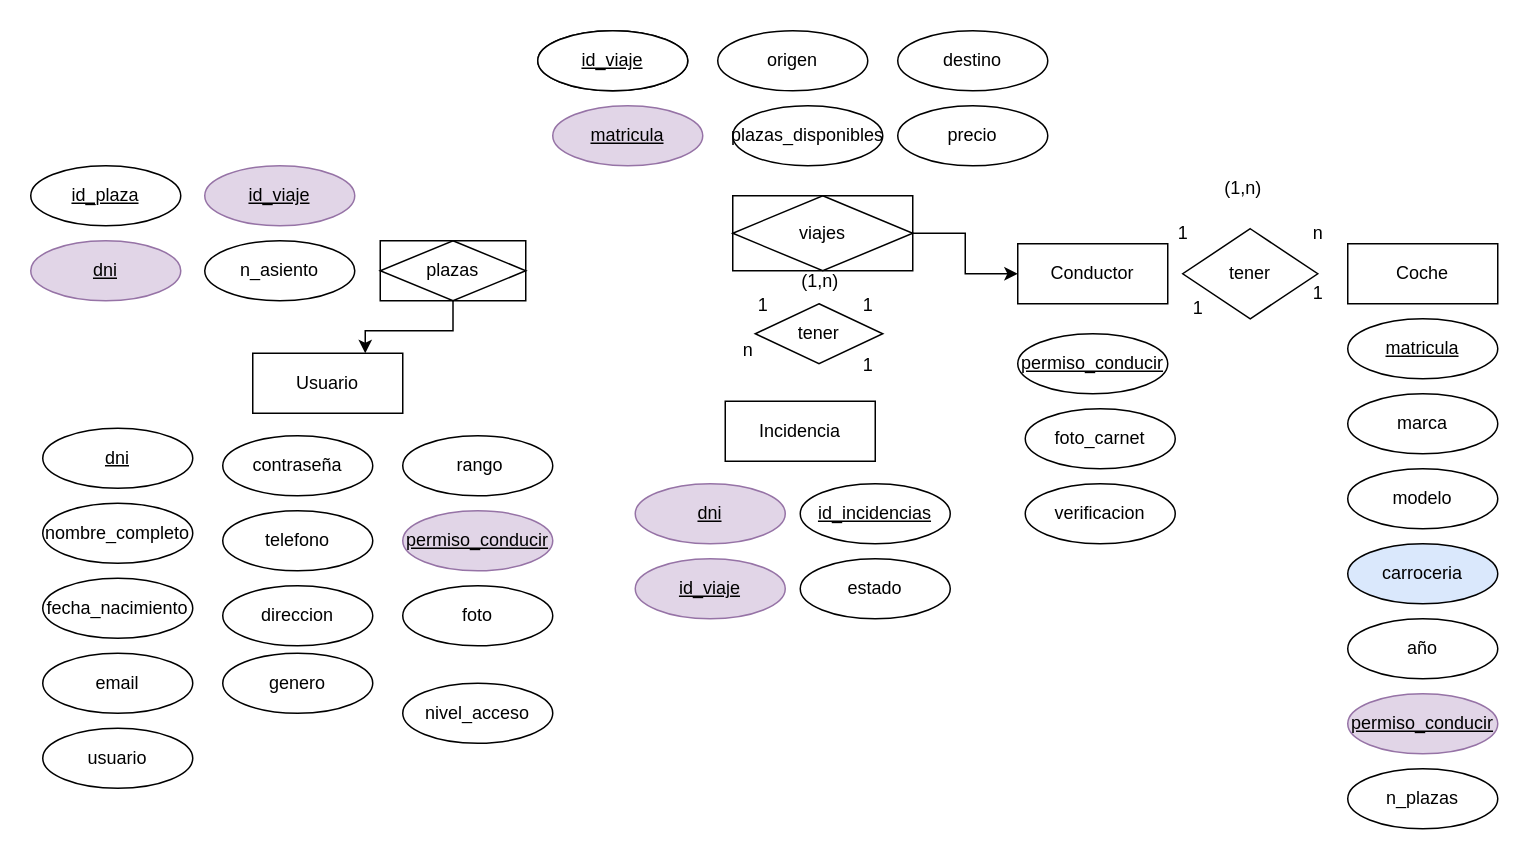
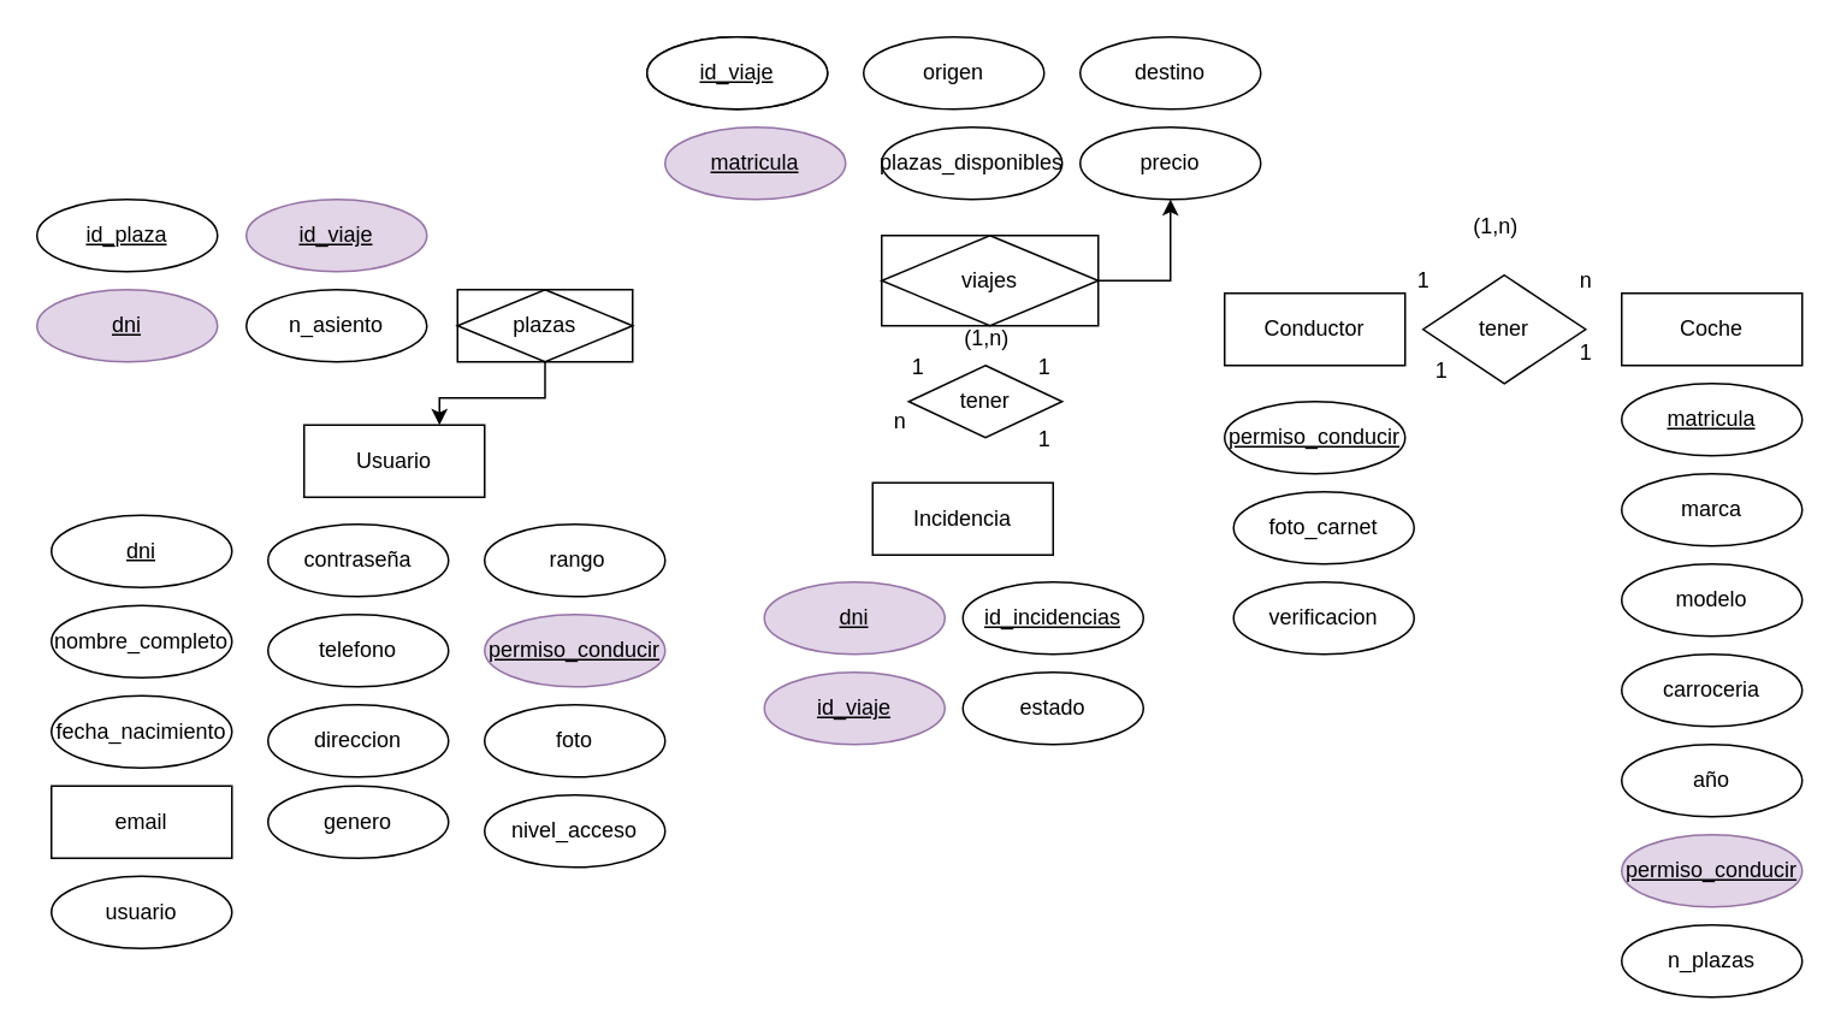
  <mxCell id="0" />
  <mxCell id="1" parent="0" />
  <mxCell id="2" value="Usuario" style="whiteSpace=wrap;html=1;align=center;" parent="1" vertex="1"><mxGeometry x="168" y="235" width="100" height="40" as="geometry" /></mxCell>
  <mxCell id="3" value="Conductor" style="whiteSpace=wrap;html=1;align=center;" parent="1" vertex="1"><mxGeometry x="678" y="162" width="100" height="40" as="geometry" /></mxCell>
  <mxCell id="4" value="nombre_completo" style="ellipse;whiteSpace=wrap;html=1;align=center;" parent="1" vertex="1"><mxGeometry x="28" y="335" width="100" height="40" as="geometry" /></mxCell>
  <mxCell id="5" value="dni" style="ellipse;whiteSpace=wrap;html=1;align=center;fontStyle=4;" parent="1" vertex="1"><mxGeometry x="28" y="285" width="100" height="40" as="geometry" /></mxCell>
  <mxCell id="6" value="fecha_nacimiento" style="ellipse;whiteSpace=wrap;html=1;align=center;" parent="1" vertex="1"><mxGeometry x="28" y="385" width="100" height="40" as="geometry" /></mxCell>
- <mxCell id="7" value="email" style="ellipse;whiteSpace=wrap;html=1;align=center;" parent="1" vertex="1"><mxGeometry x="28" y="435" width="100" height="40" as="geometry" /></mxCell>
+ <mxCell id="7" value="email" style="whiteSpace=wrap;html=1;align=center;rounded=0;" parent="1" vertex="1"><mxGeometry x="28" y="435" width="100" height="40" as="geometry" /></mxCell>
  <mxCell id="8" value="usuario" style="ellipse;whiteSpace=wrap;html=1;align=center;" parent="1" vertex="1"><mxGeometry x="28" y="485" width="100" height="40" as="geometry" /></mxCell>
  <mxCell id="9" value="contraseña" style="ellipse;whiteSpace=wrap;html=1;align=center;" parent="1" vertex="1"><mxGeometry x="148" y="290" width="100" height="40" as="geometry" /></mxCell>
  <mxCell id="10" value="telefono" style="ellipse;whiteSpace=wrap;html=1;align=center;" parent="1" vertex="1"><mxGeometry x="148" y="340" width="100" height="40" as="geometry" /></mxCell>
  <mxCell id="11" value="direccion" style="ellipse;whiteSpace=wrap;html=1;align=center;" parent="1" vertex="1"><mxGeometry x="148" y="390" width="100" height="40" as="geometry" /></mxCell>
  <mxCell id="12" value="genero" style="ellipse;whiteSpace=wrap;html=1;align=center;" parent="1" vertex="1"><mxGeometry x="148" y="435" width="100" height="40" as="geometry" /></mxCell>
  <mxCell id="13" value="&amp;nbsp;rango" style="ellipse;whiteSpace=wrap;html=1;align=center;" parent="1" vertex="1"><mxGeometry x="268" y="290" width="100" height="40" as="geometry" /></mxCell>
  <mxCell id="14" value="permiso_conducir" style="ellipse;whiteSpace=wrap;html=1;align=center;fontStyle=4;fillColor=#e1d5e7;strokeColor=#9673a6;" parent="1" vertex="1"><mxGeometry x="268" y="340" width="100" height="40" as="geometry" /></mxCell>
  <mxCell id="15" value="permiso_conducir" style="ellipse;whiteSpace=wrap;html=1;align=center;fontStyle=4;" parent="1" vertex="1"><mxGeometry x="678" y="222" width="100" height="40" as="geometry" /></mxCell>
  <mxCell id="16" value="verificacion" style="ellipse;whiteSpace=wrap;html=1;align=center;" parent="1" vertex="1"><mxGeometry x="683" y="322" width="100" height="40" as="geometry" /></mxCell>
  <mxCell id="17" value="marca" style="ellipse;whiteSpace=wrap;html=1;align=center;" parent="1" vertex="1"><mxGeometry x="898" y="262" width="100" height="40" as="geometry" /></mxCell>
  <mxCell id="18" value="modelo" style="ellipse;whiteSpace=wrap;html=1;align=center;" parent="1" vertex="1"><mxGeometry x="898" y="312" width="100" height="40" as="geometry" /></mxCell>
- <mxCell id="19" value="carroceria" style="ellipse;whiteSpace=wrap;html=1;align=center;fillColor=#dae8fc;" parent="1" vertex="1"><mxGeometry x="898" y="362" width="100" height="40" as="geometry" /></mxCell>
+ <mxCell id="19" value="carroceria" style="ellipse;whiteSpace=wrap;html=1;align=center;" parent="1" vertex="1"><mxGeometry x="898" y="362" width="100" height="40" as="geometry" /></mxCell>
  <mxCell id="20" value="año" style="ellipse;whiteSpace=wrap;html=1;align=center;" parent="1" vertex="1"><mxGeometry x="898" y="412" width="100" height="40" as="geometry" /></mxCell>
  <mxCell id="21" value="matricula" style="ellipse;whiteSpace=wrap;html=1;align=center;fontStyle=4;" parent="1" vertex="1"><mxGeometry x="898" y="212" width="100" height="40" as="geometry" /></mxCell>
  <mxCell id="22" value="Coche" style="whiteSpace=wrap;html=1;align=center;" parent="1" vertex="1"><mxGeometry x="898" y="162" width="100" height="40" as="geometry" /></mxCell>
  <mxCell id="23" value="permiso_conducir" style="ellipse;whiteSpace=wrap;html=1;align=center;fontStyle=4;fillColor=#e1d5e7;strokeColor=#9673a6;" parent="1" vertex="1"><mxGeometry x="898" y="462" width="100" height="40" as="geometry" /></mxCell>
  <mxCell id="24" value="foto" style="ellipse;whiteSpace=wrap;html=1;align=center;" parent="1" vertex="1"><mxGeometry x="268" y="390" width="100" height="40" as="geometry" /></mxCell>
  <mxCell id="25" value="foto_carnet" style="ellipse;whiteSpace=wrap;html=1;align=center;" parent="1" vertex="1"><mxGeometry x="683" y="272" width="100" height="40" as="geometry" /></mxCell>
  <mxCell id="26" value="id_viaje" style="ellipse;whiteSpace=wrap;html=1;align=center;fontStyle=4;" parent="1" vertex="1"><mxGeometry x="358" y="20" width="100" height="40" as="geometry" /></mxCell>
  <mxCell id="27" value="origen" style="ellipse;whiteSpace=wrap;html=1;align=center;" parent="1" vertex="1"><mxGeometry x="478" y="20" width="100" height="40" as="geometry" /></mxCell>
  <mxCell id="28" value="destino" style="ellipse;whiteSpace=wrap;html=1;align=center;" parent="1" vertex="1"><mxGeometry x="598" y="20" width="100" height="40" as="geometry" /></mxCell>
  <mxCell id="29" value="n_asiento" style="ellipse;whiteSpace=wrap;html=1;align=center;" parent="1" vertex="1"><mxGeometry x="136" y="160" width="100" height="40" as="geometry" /></mxCell>
  <mxCell id="30" value="n_plazas" style="ellipse;whiteSpace=wrap;html=1;align=center;" parent="1" vertex="1"><mxGeometry x="898" y="512" width="100" height="40" as="geometry" /></mxCell>
  <mxCell id="31" value="matricula" style="ellipse;whiteSpace=wrap;html=1;align=center;fontStyle=4;fillColor=#e1d5e7;strokeColor=#9673a6;" parent="1" vertex="1"><mxGeometry x="368" y="70" width="100" height="40" as="geometry" /></mxCell>
- <mxCell id="32" value="nivel_acceso" style="ellipse;whiteSpace=wrap;html=1;align=center;" parent="1" vertex="1"><mxGeometry x="268" y="455" width="100" height="40" as="geometry" /></mxCell>
+ <mxCell id="32" value="nivel_acceso" style="ellipse;whiteSpace=wrap;html=1;align=center;" parent="1" vertex="1"><mxGeometry x="268" y="440" width="100" height="40" as="geometry" /></mxCell>
  <mxCell id="33" value="id_viaje" style="ellipse;whiteSpace=wrap;html=1;align=center;fontStyle=4;" parent="1" vertex="1"><mxGeometry x="358" y="20" width="100" height="40" as="geometry" /></mxCell>
  <mxCell id="34" value="id_viaje" style="ellipse;whiteSpace=wrap;html=1;align=center;fontStyle=4;fillColor=#e1d5e7;strokeColor=#9673a6;" parent="1" vertex="1"><mxGeometry x="136" y="110" width="100" height="40" as="geometry" /></mxCell>
  <mxCell id="35" value="dni" style="ellipse;whiteSpace=wrap;html=1;align=center;fontStyle=4;fillColor=#e1d5e7;strokeColor=#9673a6;" parent="1" vertex="1"><mxGeometry x="20" y="160" width="100" height="40" as="geometry" /></mxCell>
  <mxCell id="36" value="plazas_disponibles" style="ellipse;whiteSpace=wrap;html=1;align=center;" parent="1" vertex="1"><mxGeometry x="488" y="70" width="100" height="40" as="geometry" /></mxCell>
  <mxCell id="37" value="id_plaza" style="ellipse;whiteSpace=wrap;html=1;align=center;fontStyle=4;" parent="1" vertex="1"><mxGeometry x="20" y="110" width="100" height="40" as="geometry" /></mxCell>
  <mxCell id="38" value="precio" style="ellipse;whiteSpace=wrap;html=1;align=center;" parent="1" vertex="1"><mxGeometry x="598" y="70" width="100" height="40" as="geometry" /></mxCell>
  <mxCell id="39" value="Incidencia" style="whiteSpace=wrap;html=1;align=center;" parent="1" vertex="1"><mxGeometry x="483" y="267" width="100" height="40" as="geometry" /></mxCell>
  <mxCell id="40" value="id_viaje" style="ellipse;whiteSpace=wrap;html=1;align=center;fontStyle=4;fillColor=#e1d5e7;strokeColor=#9673a6;" parent="1" vertex="1"><mxGeometry x="423" y="372" width="100" height="40" as="geometry" /></mxCell>
  <mxCell id="41" value="dni" style="ellipse;whiteSpace=wrap;html=1;align=center;fontStyle=4;fillColor=#e1d5e7;strokeColor=#9673a6;" parent="1" vertex="1"><mxGeometry x="423" y="322" width="100" height="40" as="geometry" /></mxCell>
  <mxCell id="42" value="tener" style="shape=rhombus;perimeter=rhombusPerimeter;whiteSpace=wrap;html=1;align=center;" parent="1" vertex="1"><mxGeometry x="788" y="152" width="90" height="60" as="geometry" /></mxCell>
  <mxCell id="43" value="&lt;u&gt;id_incidencias&lt;/u&gt;" style="ellipse;whiteSpace=wrap;html=1;align=center;" vertex="1" parent="1"><mxGeometry x="533" y="322" width="100" height="40" as="geometry" /></mxCell>
  <mxCell id="44" value="estado" style="ellipse;whiteSpace=wrap;html=1;align=center;" vertex="1" parent="1"><mxGeometry x="533" y="372" width="100" height="40" as="geometry" /></mxCell>
- <mxCell id="45" style="edgeStyle=orthogonalEdgeStyle;rounded=0;orthogonalLoop=1;jettySize=auto;html=1;exitX=1;exitY=0.5;exitDx=0;exitDy=0;entryX=0;entryY=0.5;entryDx=0;entryDy=0;" edge="1" parent="1" source="46" target="3"><mxGeometry relative="1" as="geometry" /></mxCell>
+ <mxCell id="45" style="edgeStyle=orthogonalEdgeStyle;rounded=0;orthogonalLoop=1;jettySize=auto;html=1;exitX=1;exitY=0.5;exitDx=0;exitDy=0;" edge="1" parent="1" source="46" target="38"><mxGeometry relative="1" as="geometry" /></mxCell>
  <mxCell id="46" value="viajes" style="shape=associativeEntity;whiteSpace=wrap;html=1;align=center;" vertex="1" parent="1"><mxGeometry x="488" y="130" width="120" height="50" as="geometry" /></mxCell>
  <mxCell id="47" style="edgeStyle=orthogonalEdgeStyle;rounded=0;orthogonalLoop=1;jettySize=auto;html=1;exitX=0.5;exitY=1;exitDx=0;exitDy=0;entryX=0.75;entryY=0;entryDx=0;entryDy=0;" edge="1" parent="1" source="48" target="2"><mxGeometry relative="1" as="geometry" /></mxCell>
  <mxCell id="48" value="plazas" style="shape=associativeEntity;whiteSpace=wrap;html=1;align=center;" vertex="1" parent="1"><mxGeometry x="253" y="160" width="97" height="40" as="geometry" /></mxCell>
  <mxCell id="49" value="1" style="text;html=1;align=center;verticalAlign=middle;resizable=0;points=[];autosize=1;strokeColor=none;fillColor=none;" vertex="1" parent="1"><mxGeometry x="773" y="140" width="30" height="30" as="geometry" /></mxCell>
  <mxCell id="50" value="n" style="text;html=1;align=center;verticalAlign=middle;resizable=0;points=[];autosize=1;strokeColor=none;fillColor=none;" vertex="1" parent="1"><mxGeometry x="863" y="140" width="30" height="30" as="geometry" /></mxCell>
  <mxCell id="51" value="1" style="text;html=1;align=center;verticalAlign=middle;resizable=0;points=[];autosize=1;strokeColor=none;fillColor=none;" vertex="1" parent="1"><mxGeometry x="783" y="190" width="30" height="30" as="geometry" /></mxCell>
  <mxCell id="52" value="1" style="text;html=1;align=center;verticalAlign=middle;resizable=0;points=[];autosize=1;strokeColor=none;fillColor=none;" vertex="1" parent="1"><mxGeometry x="863" y="180" width="30" height="30" as="geometry" /></mxCell>
  <mxCell id="53" value="(1,n)" style="text;html=1;align=center;verticalAlign=middle;resizable=0;points=[];autosize=1;strokeColor=none;fillColor=none;" vertex="1" parent="1"><mxGeometry x="803" y="110" width="50" height="30" as="geometry" /></mxCell>
  <mxCell id="54" value="tener" style="shape=rhombus;perimeter=rhombusPerimeter;whiteSpace=wrap;html=1;align=center;" vertex="1" parent="1"><mxGeometry x="503" y="202" width="85" height="40" as="geometry" /></mxCell>
  <mxCell id="55" value="1" style="text;html=1;align=center;verticalAlign=middle;resizable=0;points=[];autosize=1;strokeColor=none;fillColor=none;" vertex="1" parent="1"><mxGeometry x="493" y="188" width="30" height="30" as="geometry" /></mxCell>
  <mxCell id="56" value="n" style="text;html=1;align=center;verticalAlign=middle;resizable=0;points=[];autosize=1;strokeColor=none;fillColor=none;" vertex="1" parent="1"><mxGeometry x="483" y="218" width="30" height="30" as="geometry" /></mxCell>
  <mxCell id="57" value="1" style="text;html=1;align=center;verticalAlign=middle;resizable=0;points=[];autosize=1;strokeColor=none;fillColor=none;" vertex="1" parent="1"><mxGeometry x="563" y="228" width="30" height="30" as="geometry" /></mxCell>
  <mxCell id="58" value="1" style="text;html=1;align=center;verticalAlign=middle;resizable=0;points=[];autosize=1;strokeColor=none;fillColor=none;" vertex="1" parent="1"><mxGeometry x="563" y="188" width="30" height="30" as="geometry" /></mxCell>
  <mxCell id="59" value="(1,n)" style="text;html=1;align=center;verticalAlign=middle;resizable=0;points=[];autosize=1;strokeColor=none;fillColor=none;" vertex="1" parent="1"><mxGeometry x="520.5" y="172" width="50" height="30" as="geometry" /></mxCell>
